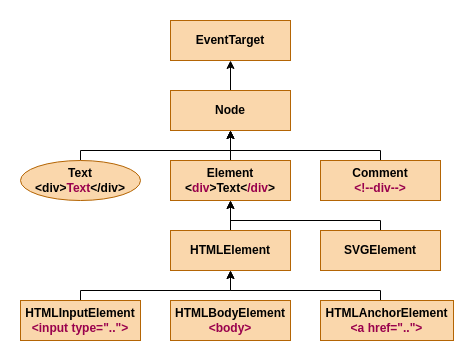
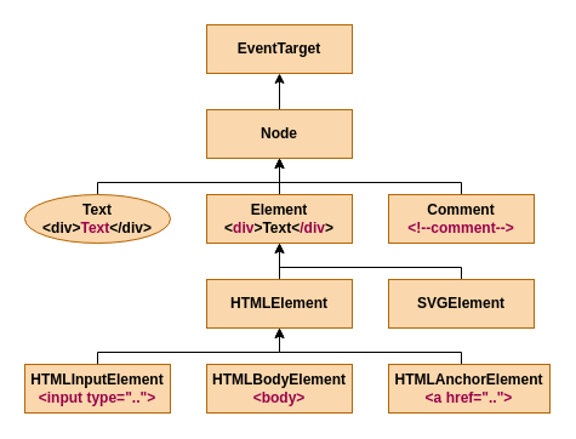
  <mxCell id="0" />
  <mxCell id="1" parent="0" />
  <mxCell id="2" value="&lt;font color=&quot;#000000&quot;&gt;EventTarget&lt;/font&gt;" style="rounded=0;whiteSpace=wrap;html=1;fillColor=#fad7ac;strokeColor=#b46504;fontStyle=1" vertex="1" parent="1"><mxGeometry x="170" y="20" width="120" height="40" as="geometry" /></mxCell>
  <mxCell id="3" value="" style="edgeStyle=orthogonalEdgeStyle;rounded=0;orthogonalLoop=1;jettySize=auto;html=1;" edge="1" parent="1" source="4" target="2"><mxGeometry relative="1" as="geometry" /></mxCell>
  <mxCell id="4" value="&lt;font color=&quot;#000000&quot;&gt;Node&lt;/font&gt;" style="rounded=0;whiteSpace=wrap;html=1;fillColor=#fad7ac;strokeColor=#b46504;fontStyle=1" vertex="1" parent="1"><mxGeometry x="170" y="90" width="120" height="40" as="geometry" /></mxCell>
  <mxCell id="5" value="" style="edgeStyle=orthogonalEdgeStyle;rounded=0;orthogonalLoop=1;jettySize=auto;html=1;" edge="1" parent="1" source="6" target="4"><mxGeometry relative="1" as="geometry" /></mxCell>
  <mxCell id="6" value="&lt;font color=&quot;#000000&quot;&gt;Element&lt;br&gt;&amp;lt;&lt;/font&gt;&lt;font color=&quot;#99004d&quot;&gt;div&lt;/font&gt;&lt;font color=&quot;#000000&quot;&gt;&amp;gt;Text&amp;lt;&lt;/font&gt;&lt;font color=&quot;#99004d&quot;&gt;/div&lt;/font&gt;&lt;font color=&quot;#000000&quot;&gt;&amp;gt;&lt;br&gt;&lt;/font&gt;" style="rounded=0;whiteSpace=wrap;html=1;fillColor=#fad7ac;strokeColor=#b46504;fontStyle=1" vertex="1" parent="1"><mxGeometry x="170" y="160" width="120" height="40" as="geometry" /></mxCell>
  <mxCell id="7" style="edgeStyle=orthogonalEdgeStyle;rounded=0;orthogonalLoop=1;jettySize=auto;html=1;exitX=0.5;exitY=0;exitDx=0;exitDy=0;" edge="1" parent="1" source="8"><mxGeometry relative="1" as="geometry"><mxPoint x="230" y="130" as="targetPoint" /><Array as="points"><mxPoint x="380" y="150" /><mxPoint x="230" y="150" /></Array></mxGeometry></mxCell>
- <mxCell id="8" value="&lt;font color=&quot;#000000&quot;&gt;Comment&lt;/font&gt;&lt;br&gt;&lt;font color=&quot;#99004d&quot;&gt;&amp;lt;!--div--&amp;gt;&lt;/font&gt;" style="rounded=0;whiteSpace=wrap;html=1;fillColor=#fad7ac;strokeColor=#b46504;fontStyle=1" vertex="1" parent="1"><mxGeometry x="320" y="160" width="120" height="40" as="geometry" /></mxCell>
+ <mxCell id="8" value="&lt;font color=&quot;#000000&quot;&gt;Comment&lt;/font&gt;&lt;br&gt;&lt;font color=&quot;#99004d&quot;&gt;&amp;lt;!--comment--&amp;gt;&lt;/font&gt;" style="rounded=0;whiteSpace=wrap;html=1;fillColor=#fad7ac;strokeColor=#b46504;fontStyle=1" vertex="1" parent="1"><mxGeometry x="320" y="160" width="120" height="40" as="geometry" /></mxCell>
  <mxCell id="9" style="edgeStyle=orthogonalEdgeStyle;rounded=0;orthogonalLoop=1;jettySize=auto;html=1;entryX=0.5;entryY=1;entryDx=0;entryDy=0;" edge="1" parent="1" source="10" target="4"><mxGeometry relative="1" as="geometry"><Array as="points"><mxPoint x="80" y="150" /><mxPoint x="230" y="150" /></Array></mxGeometry></mxCell>
  <mxCell id="10" value="&lt;font color=&quot;#000000&quot;&gt;Text&lt;br&gt;&amp;lt;div&amp;gt;&lt;/font&gt;&lt;font color=&quot;#99004d&quot;&gt;Text&lt;/font&gt;&lt;font color=&quot;#000000&quot;&gt;&amp;lt;/div&amp;gt;&lt;br&gt;&lt;/font&gt;" style="ellipse;whiteSpace=wrap;html=1;fillColor=#fad7ac;strokeColor=#b46504;fontStyle=1;" vertex="1" parent="1"><mxGeometry x="20" y="160" width="120" height="40" as="geometry" /></mxCell>
  <mxCell id="11" value="" style="edgeStyle=orthogonalEdgeStyle;rounded=0;orthogonalLoop=1;jettySize=auto;html=1;" edge="1" parent="1" source="12" target="6"><mxGeometry relative="1" as="geometry" /></mxCell>
  <mxCell id="12" value="&lt;font color=&quot;#000000&quot;&gt;HTMLElement&lt;/font&gt;" style="rounded=0;whiteSpace=wrap;html=1;fillColor=#fad7ac;strokeColor=#b46504;fontStyle=1" vertex="1" parent="1"><mxGeometry x="170" y="230" width="120" height="40" as="geometry" /></mxCell>
  <mxCell id="13" style="edgeStyle=orthogonalEdgeStyle;rounded=0;orthogonalLoop=1;jettySize=auto;html=1;" edge="1" parent="1" source="14"><mxGeometry relative="1" as="geometry"><mxPoint x="230" y="200" as="targetPoint" /><Array as="points"><mxPoint x="380" y="220" /><mxPoint x="230" y="220" /></Array></mxGeometry></mxCell>
  <mxCell id="14" value="&lt;font color=&quot;#000000&quot;&gt;SVGElement&lt;/font&gt;" style="rounded=0;whiteSpace=wrap;html=1;fillColor=#fad7ac;strokeColor=#b46504;fontStyle=1" vertex="1" parent="1"><mxGeometry x="320" y="230" width="120" height="40" as="geometry" /></mxCell>
  <mxCell id="15" value="&lt;font color=&quot;#000000&quot;&gt;HTMLBodyElement&lt;/font&gt;&lt;br&gt;&lt;font color=&quot;#99004d&quot;&gt;&amp;lt;body&amp;gt;&lt;/font&gt;" style="rounded=0;whiteSpace=wrap;html=1;fillColor=#fad7ac;strokeColor=#b46504;fontStyle=1" vertex="1" parent="1"><mxGeometry x="170" y="300" width="120" height="40" as="geometry" /></mxCell>
  <mxCell id="16" style="edgeStyle=orthogonalEdgeStyle;rounded=0;orthogonalLoop=1;jettySize=auto;html=1;entryX=0.5;entryY=1;entryDx=0;entryDy=0;" edge="1" parent="1" source="17" target="12"><mxGeometry relative="1" as="geometry"><Array as="points"><mxPoint x="380" y="290" /><mxPoint x="230" y="290" /></Array></mxGeometry></mxCell>
  <mxCell id="17" value="&lt;font color=&quot;#000000&quot;&gt;HTMLAnchorElement&lt;/font&gt;&lt;br&gt;&lt;font color=&quot;#99004d&quot;&gt;&amp;lt;a href=&quot;..&quot;&amp;gt;&lt;/font&gt;" style="rounded=0;whiteSpace=wrap;html=1;fillColor=#fad7ac;strokeColor=#b46504;fontStyle=1" vertex="1" parent="1"><mxGeometry x="320" y="300" width="133" height="40" as="geometry" /></mxCell>
  <mxCell id="18" style="edgeStyle=orthogonalEdgeStyle;rounded=0;orthogonalLoop=1;jettySize=auto;html=1;entryX=0.5;entryY=1;entryDx=0;entryDy=0;" edge="1" parent="1" source="19" target="12"><mxGeometry relative="1" as="geometry"><Array as="points"><mxPoint x="80" y="290" /><mxPoint x="230" y="290" /></Array></mxGeometry></mxCell>
  <mxCell id="19" value="&lt;font color=&quot;#000000&quot;&gt;HTMLInputElement&lt;/font&gt;&lt;br&gt;&lt;font color=&quot;#99004d&quot;&gt;&amp;lt;input type=&quot;..&quot;&amp;gt;&lt;/font&gt;" style="rounded=0;whiteSpace=wrap;html=1;fillColor=#fad7ac;strokeColor=#b46504;fontStyle=1" vertex="1" parent="1"><mxGeometry x="20" y="300" width="120" height="40" as="geometry" /></mxCell>
